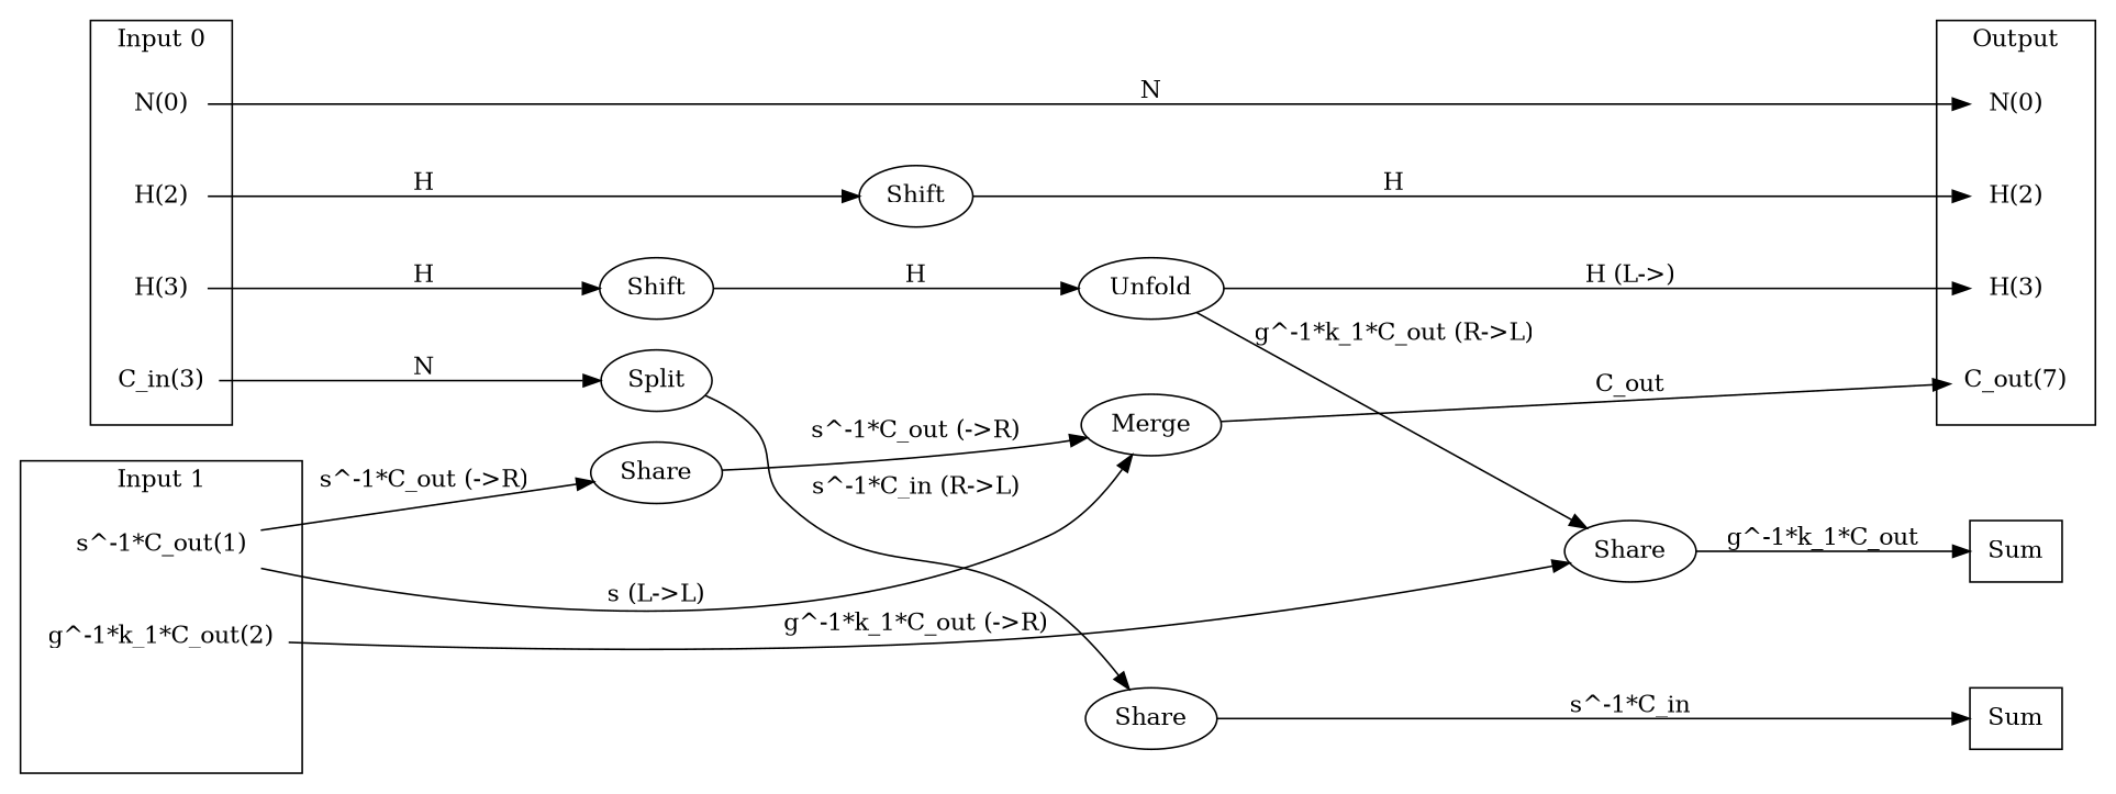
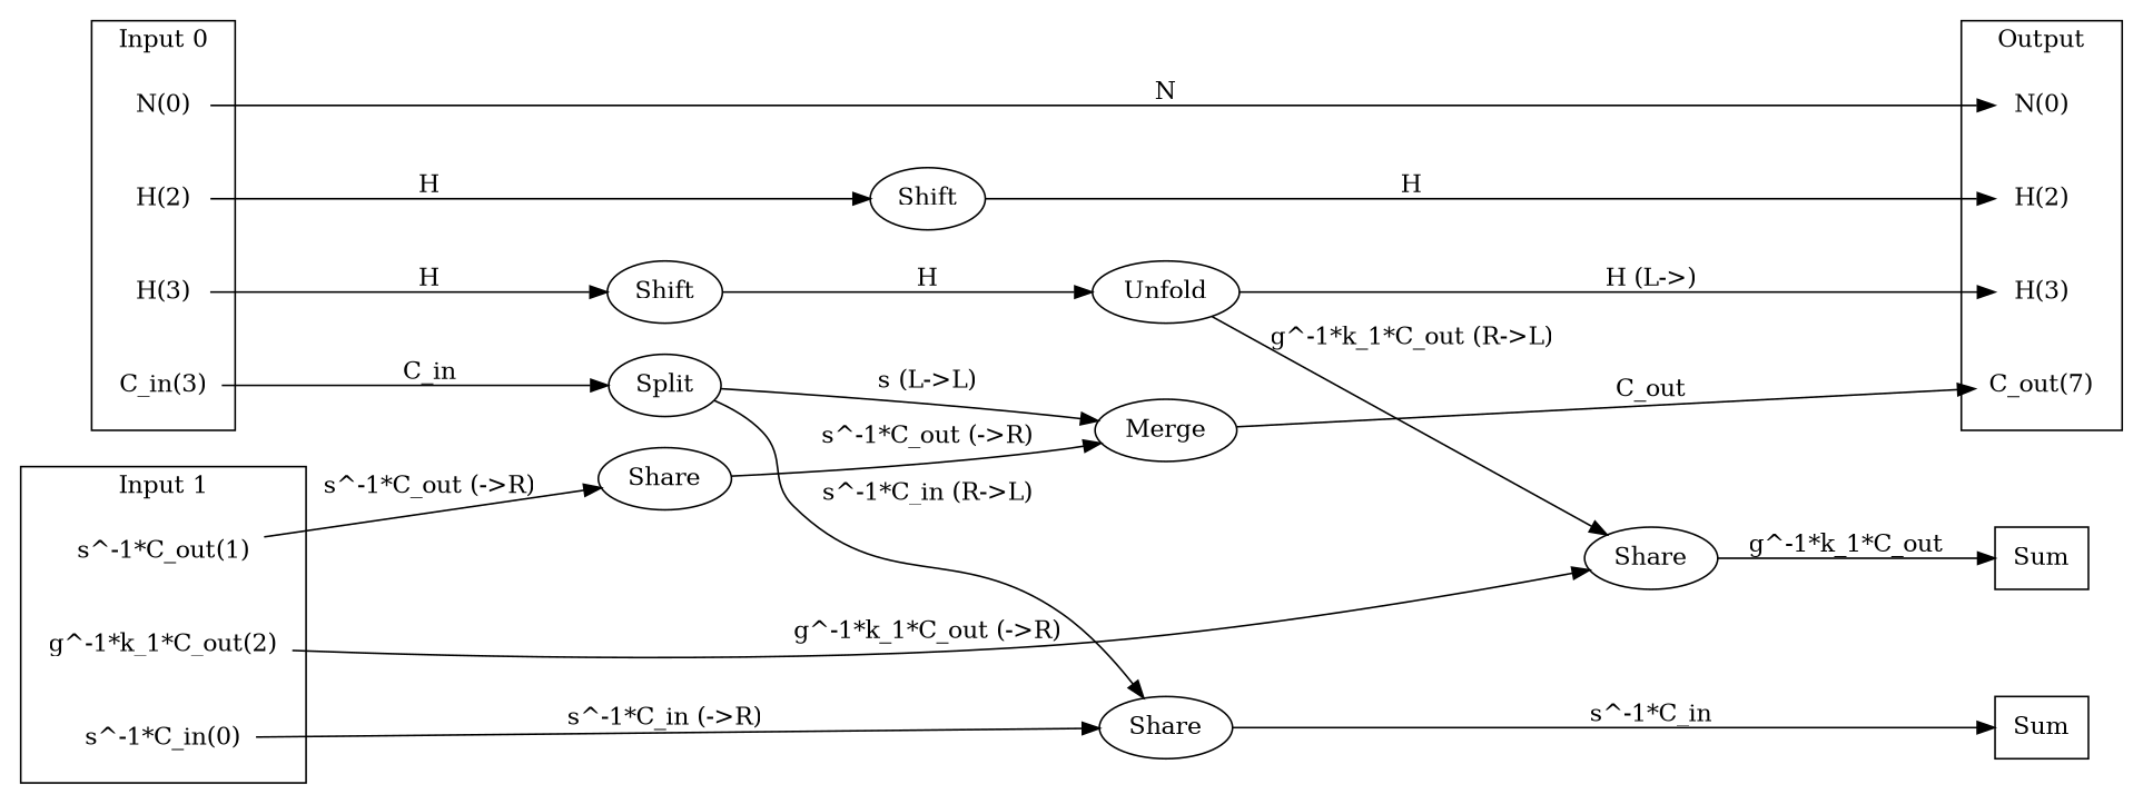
  digraph {
    newrank=true
    rankdir=LR
    node [shape=none]
    n1 [label=Sum shape=box]
    n2 [label=Sum shape=box]
    n3 [label="N(0)"]
    n4 [label="C_out(7)"]
    n5 [label="H(2)"]
    n6 [label="H(3)"]
    n7 [label="N(0)"]
    n8 [label="C_in(3)"]
    n9 [label="H(2)"]
    n10 [label="H(3)"]
+   n11 [label="s^-1*C_in(0)"]
    n12 [label="s^-1*C_out(1)"]
    n13 [label="g^-1*k_1*C_out(2)"]
    n14 [label=Split shape=""]
    n15 [label=Shift shape=""]
    n16 [label=Shift shape=""]
    n17 [label=Share shape=""]
    n18 [label=Share shape=""]
    n19 [label=Share shape=""]
    n20 [label=Unfold shape=""]
    n21 [label=Merge shape=""]
    subgraph sub_1 {
      rank=same
      n1
      n2
      n3
      n4
      n5
      n6
    }
    subgraph sub_2 {
      rank=same
      n7
      n8
      n9
      n10
+     n11
      n12
      n13
    }
    subgraph cluster_3 {
      label=Output
      n3
      n4
      n5
      n6
    }
    subgraph cluster_4 {
      label="Input 0"
      n7
      n8
      n9
      n10
    }
    subgraph cluster_5 {
      label="Input 1"
+     n11
      n12
      n13
    }
    n7 -> n3 [label=N]
-   n8 -> n14 [label=N]
+   n8 -> n14 [label=C_in]
    n9 -> n15 [label=H]
    n10 -> n16 [label=H]
+   n11 -> n17 [label="s^-1*C_in (->R)"]
    n12 -> n18 [label="s^-1*C_out (->R)"]
    n13 -> n19 [label="g^-1*k_1*C_out (->R)"]
    n14 -> n17 [label="s^-1*C_in (R->L)"]
-   n12 -> n21 [label="s (L->L)"]
+   n14 -> n21 [label="s (L->L)"]
    n15 -> n5 [label=H]
    n16 -> n20 [label=H]
    n17 -> n2 [label="s^-1*C_in"]
    n18 -> n21 [label="s^-1*C_out (->R)"]
    n19 -> n1 [label="g^-1*k_1*C_out"]
    n20 -> n6 [label="H (L->)"]
    n20 -> n19 [label="g^-1*k_1*C_out (R->L)"]
    n21 -> n4 [label=C_out]
  }
